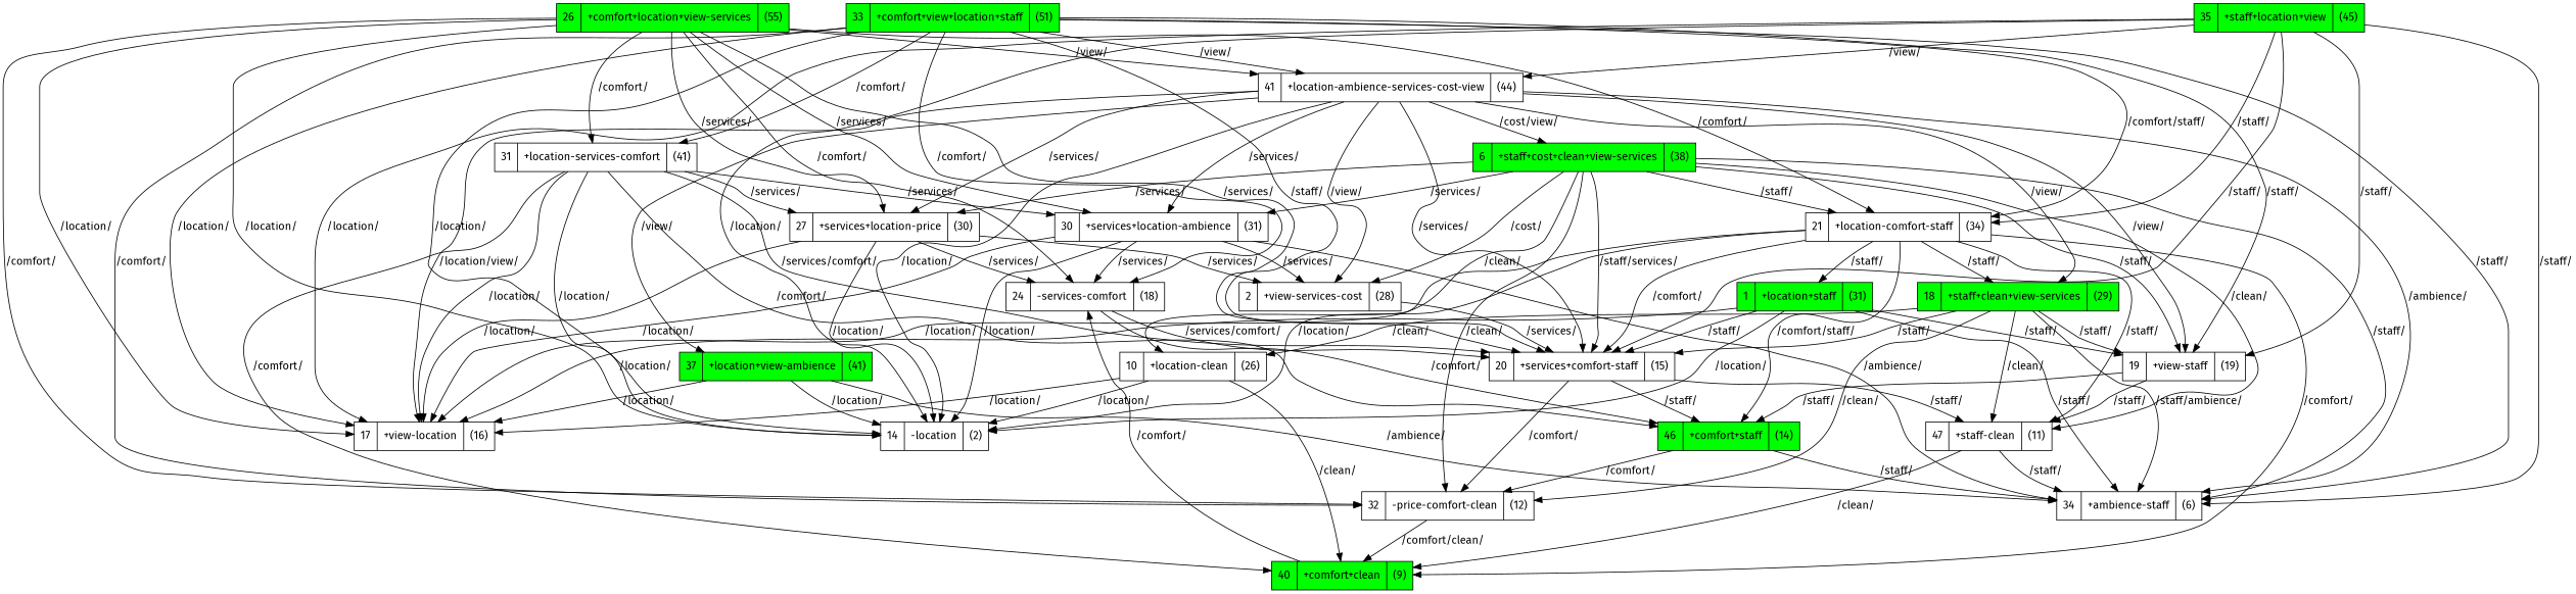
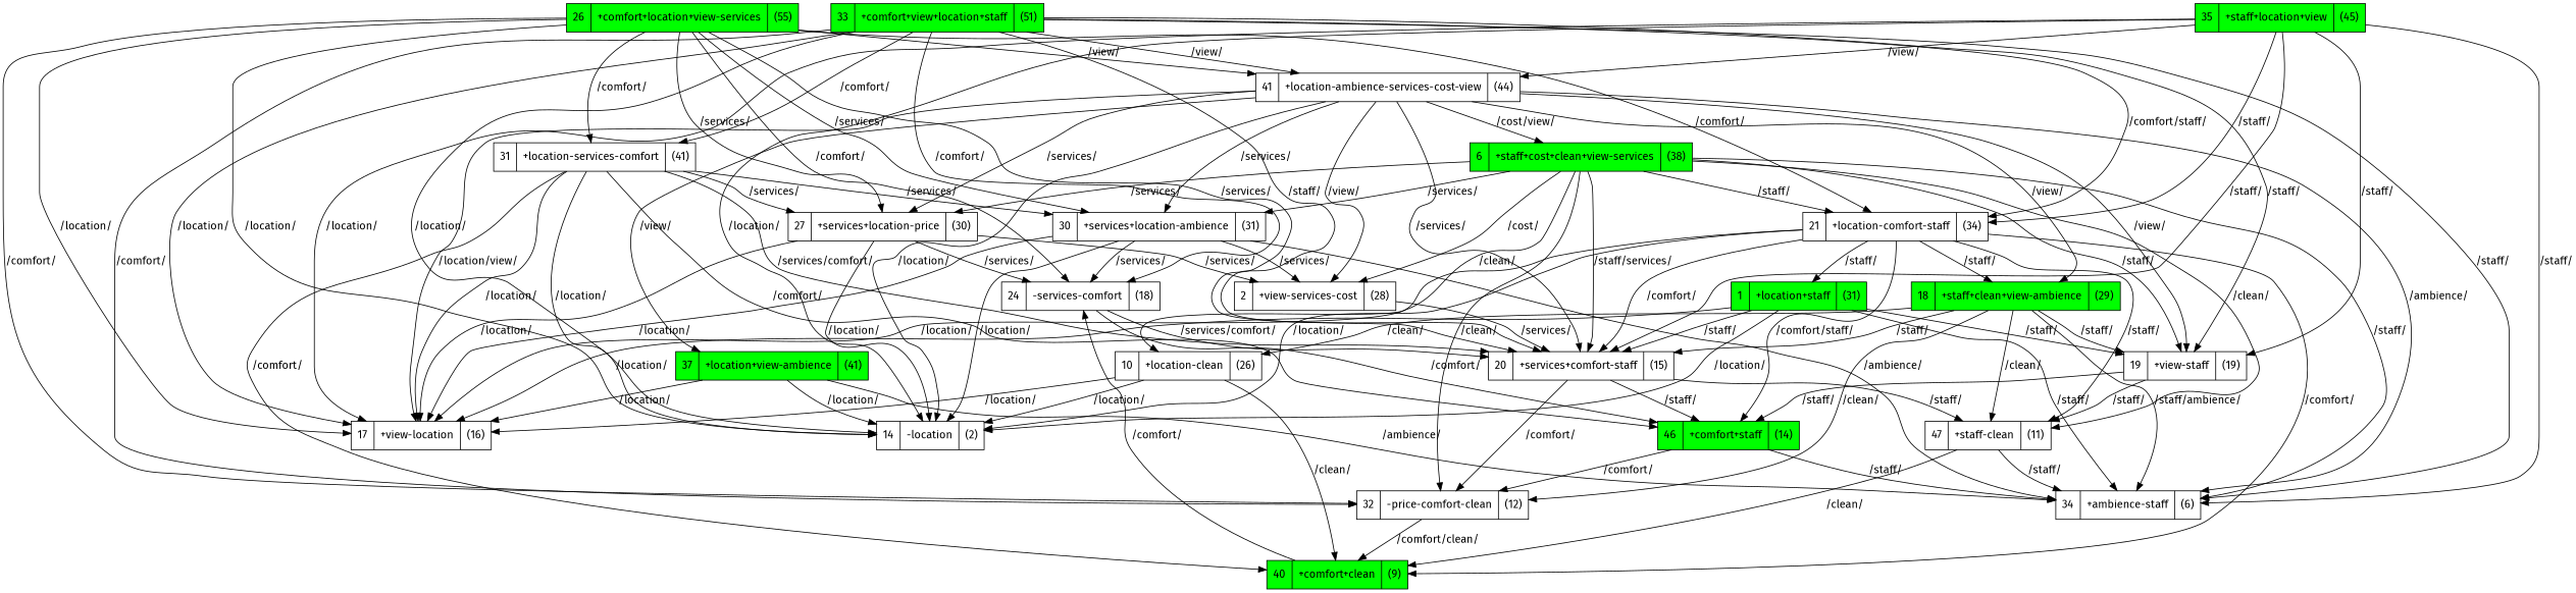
  strict digraph {
    fontname="Fira Sans"
    node [fontname="Fira Sans" shape=record]
    edge [fontname="Fira Sans"]
    n1 [label="24 | -services-comfort| (18)"]
    n2 [label="20 | +services+comfort-staff| (15)"]
    n3 [fillcolor=green label="46 | +comfort+staff| (14)" style=filled]
    n4 [label="32 | -price-comfort-clean| (12)"]
    n5 [label="47 | +staff-clean| (11)"]
    n6 [label="34 | +ambience-staff| (6)"]
    n7 [fillcolor=green label="40 | +comfort+clean| (9)" style=filled]
    n8 [fillcolor=green label="26 | +comfort+location+view-services| (55)" style=filled]
    n9 [label="27 | +services+location-price| (30)"]
    n10 [label="21 | +location-comfort-staff| (34)"]
    n11 [label="41 | +location-ambience-services-cost-view| (44)"]
    n12 [label="14 | -location| (2)"]
    n13 [label="17 | +view-location| (16)"]
    n14 [label="31 | +location-services-comfort| (41)"]
    n15 [label="30 | +services+location-ambience| (31)"]
    n16 [label="2 | +view-services-cost| (28)"]
    n17 [fillcolor=green label="1 | +location+staff| (31)" style=filled]
-   n18 [fillcolor=green label="18 | +staff+clean+view-services| (29)" style=filled]
+   n18 [fillcolor=green label="18 | +staff+clean+view-ambience| (29)" style=filled]
    n19 [fillcolor=green label="6 | +staff+cost+clean+view-services| (38)" style=filled]
    n20 [label="19 | +view-staff| (19)"]
    n21 [fillcolor=green label="37 | +location+view-ambience| (41)" style=filled]
    n22 [label="10 | +location-clean| (26)"]
    n23 [fillcolor=green label="35 | +staff+location+view| (45)" style=filled]
    n24 [fillcolor=green label="33 | +comfort+view+location+staff| (51)" style=filled]
    n1 -> n2 [label="/services/comfort/"]
    n1 -> n3 [label="/comfort/"]
    n2 -> n3 [label="/staff/"]
    n2 -> n4 [label="/comfort/"]
    n2 -> n5 [label="/staff/"]
    n3 -> n4 [label="/comfort/"]
    n3 -> n6 [label="/staff/"]
    n4 -> n7 [label="/comfort/clean/"]
    n5 -> n6 [label="/staff/"]
    n5 -> n7 [label="/clean/"]
    n7 -> n1 [label="/comfort/"]
    n8 -> n1 [label="/comfort/"]
    n8 -> n2 [label="/services/"]
    n8 -> n4 [label="/comfort/"]
    n8 -> n9 [label="/services/"]
    n8 -> n10 [label="/comfort/"]
    n8 -> n11 [label="/view/"]
    n8 -> n12 [label="/location/"]
    n8 -> n13 [label="/location/"]
    n8 -> n14 [label="/comfort/"]
    n8 -> n15 [label="/services/"]
    n9 -> n1 [label="/services/"]
    n9 -> n12 [label="/location/"]
    n9 -> n13 [label="/location/"]
    n9 -> n16 [label="/services/"]
    n10 -> n2 [label="/comfort/"]
    n10 -> n3 [label="/comfort/staff/"]
    n10 -> n5 [label="/staff/"]
    n10 -> n7 [label="/comfort/"]
    n10 -> n12 [label="/location/"]
    n10 -> n13 [label="/location/"]
    n10 -> n17 [label="/staff/"]
    n10 -> n18 [label="/staff/"]
    n11 -> n2 [label="/services/"]
    n11 -> n6 [label="/ambience/"]
    n11 -> n9 [label="/services/"]
    n11 -> n12 [label="/location/"]
    n11 -> n13 [label="/location/view/"]
    n11 -> n15 [label="/services/"]
    n11 -> n16 [label="/view/"]
    n11 -> n18 [label="/view/"]
    n11 -> n19 [label="/cost/view/"]
    n11 -> n20 [label="/view/"]
    n11 -> n21 [label="/view/"]
    n14 -> n2 [label="/services/comfort/"]
    n14 -> n3 [label="/comfort/"]
    n14 -> n7 [label="/comfort/"]
    n14 -> n9 [label="/services/"]
    n14 -> n12 [label="/location/"]
    n14 -> n13 [label="/location/"]
    n14 -> n15 [label="/services/"]
    n15 -> n1 [label="/services/"]
    n15 -> n6 [label="/ambience/"]
    n15 -> n12 [label="/location/"]
    n15 -> n13 [label="/location/"]
    n15 -> n16 [label="/services/"]
    n16 -> n2 [label="/services/"]
    n17 -> n2 [label="/staff/"]
    n17 -> n6 [label="/staff/"]
    n17 -> n12 [label="/location/"]
    n17 -> n13 [label="/location/"]
    n17 -> n20 [label="/staff/"]
    n18 -> n2 [label="/staff/"]
    n18 -> n4 [label="/clean/"]
    n18 -> n5 [label="/clean/"]
    n18 -> n6 [label="/staff/ambience/"]
    n18 -> n20 [label="/staff/"]
    n18 -> n22 [label="/clean/"]
    n19 -> n2 [label="/staff/services/"]
    n19 -> n4 [label="/clean/"]
    n19 -> n5 [label="/clean/"]
    n19 -> n6 [label="/staff/"]
    n19 -> n9 [label="/services/"]
    n19 -> n10 [label="/staff/"]
    n19 -> n15 [label="/services/"]
    n19 -> n16 [label="/cost/"]
    n19 -> n20 [label="/staff/"]
    n19 -> n22 [label="/clean/"]
    n20 -> n3 [label="/staff/"]
    n20 -> n5 [label="/staff/"]
    n21 -> n6 [label="/ambience/"]
    n21 -> n12 [label="/location/"]
    n21 -> n13 [label="/location/"]
    n22 -> n7 [label="/clean/"]
    n22 -> n12 [label="/location/"]
    n22 -> n13 [label="/location/"]
    n23 -> n2 [label="/staff/"]
    n23 -> n6 [label="/staff/"]
    n23 -> n10 [label="/staff/"]
    n23 -> n11 [label="/view/"]
    n23 -> n12 [label="/location/"]
    n23 -> n13 [label="/location/"]
    n23 -> n20 [label="/staff/"]
    n24 -> n1 [label="/comfort/"]
    n24 -> n2 [label="/staff/"]
    n24 -> n4 [label="/comfort/"]
    n24 -> n6 [label="/staff/"]
    n24 -> n10 [label="/comfort/staff/"]
    n24 -> n11 [label="/view/"]
    n24 -> n12 [label="/location/"]
    n24 -> n13 [label="/location/"]
    n24 -> n14 [label="/comfort/"]
    n24 -> n20 [label="/staff/"]
  }
